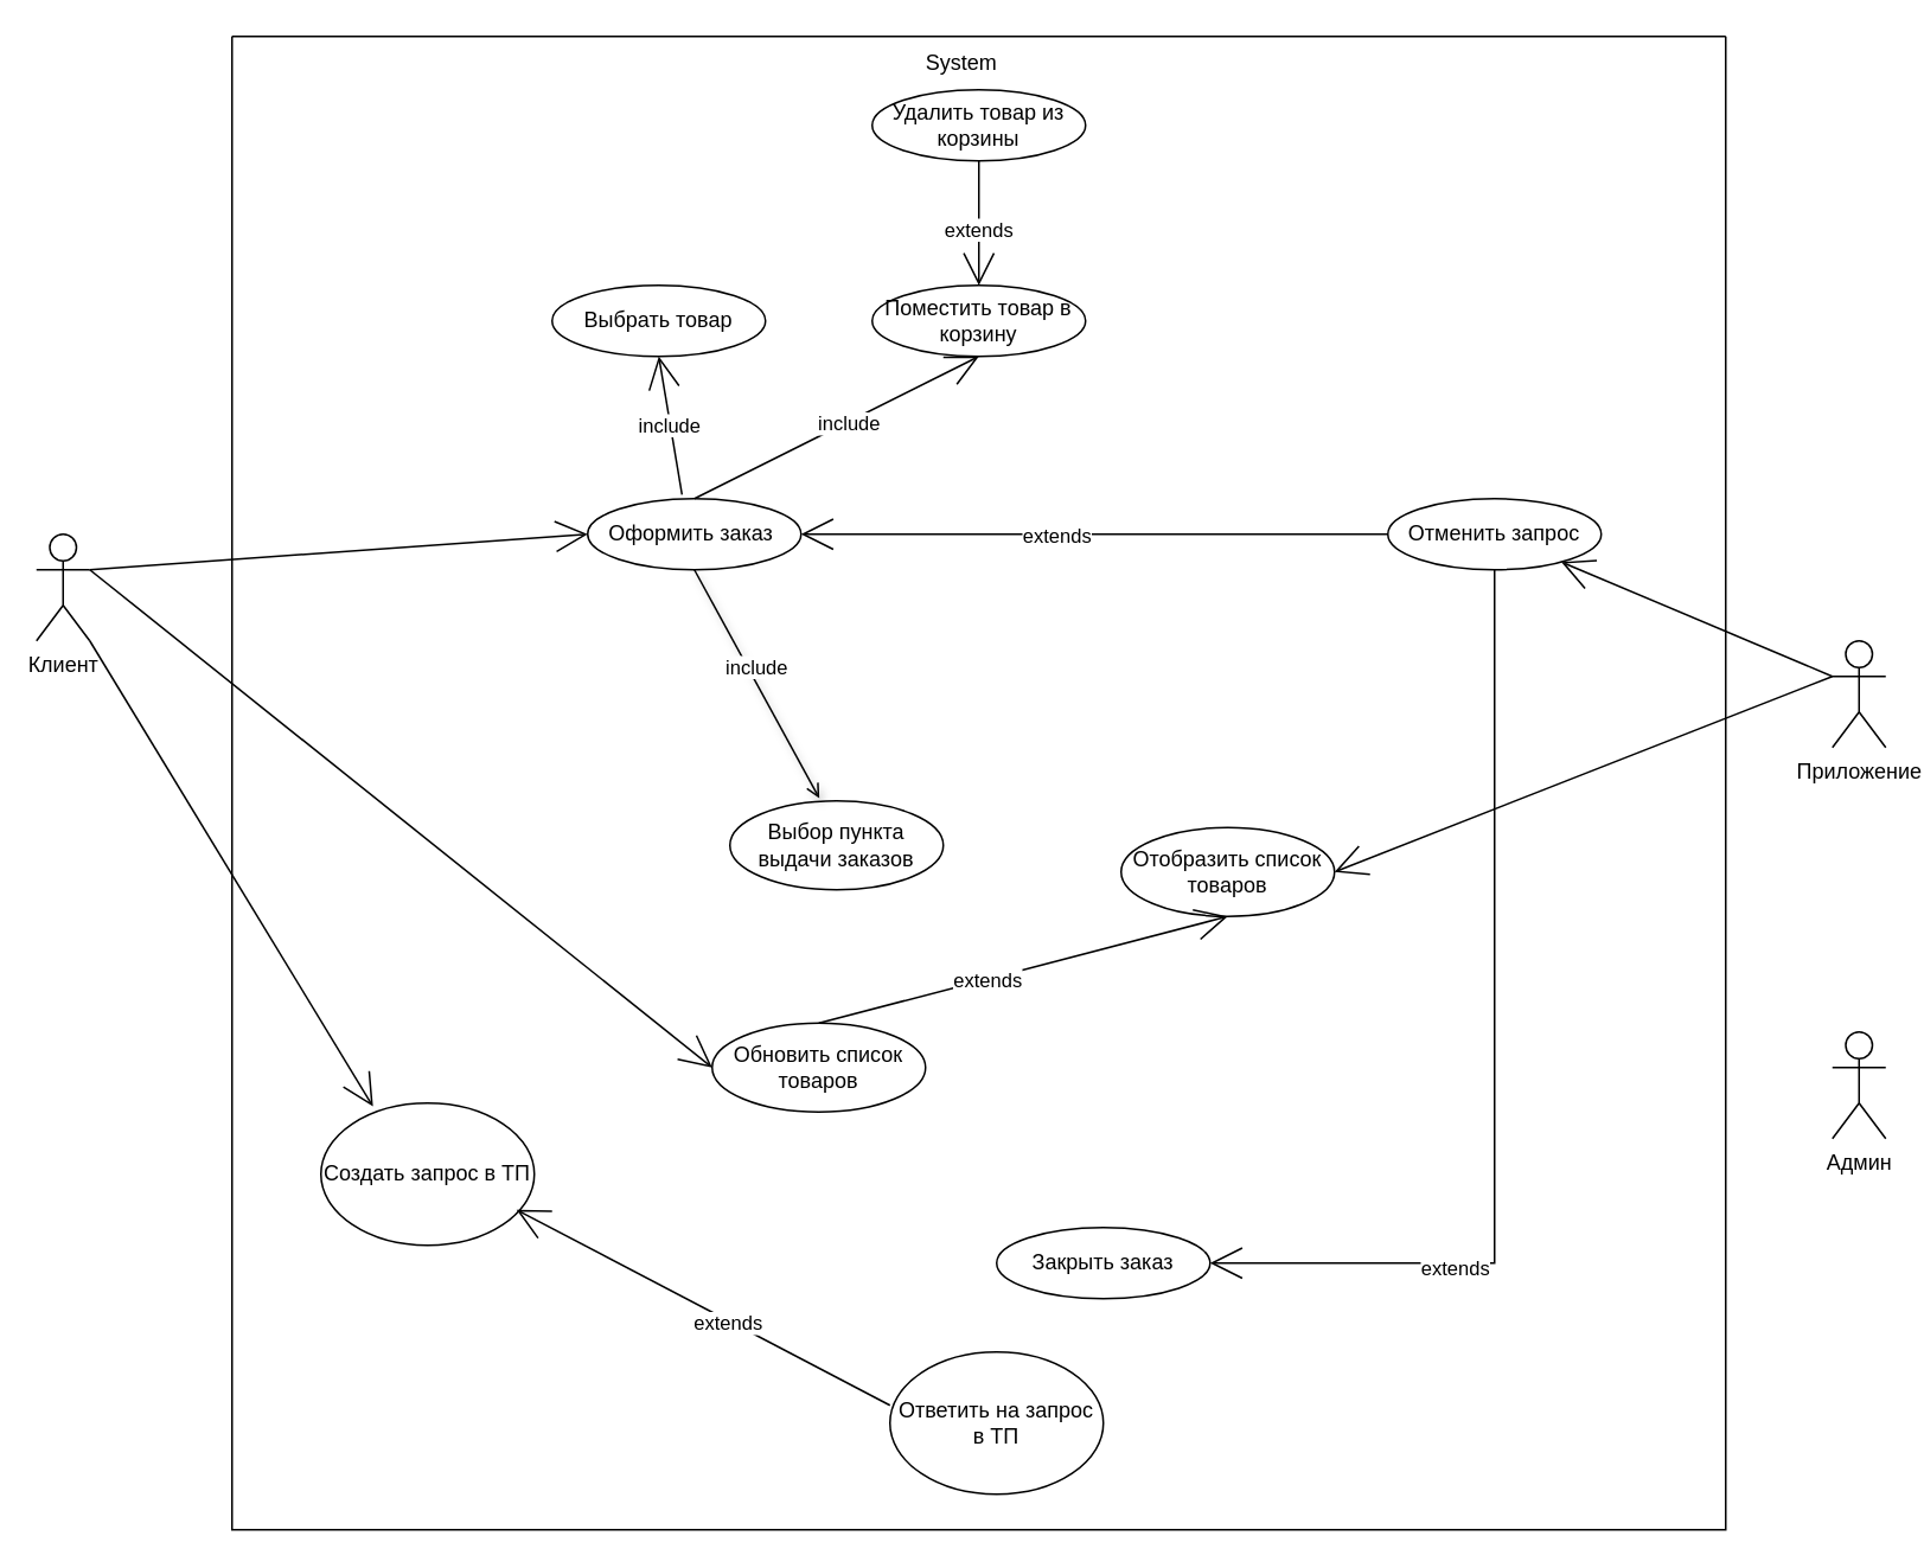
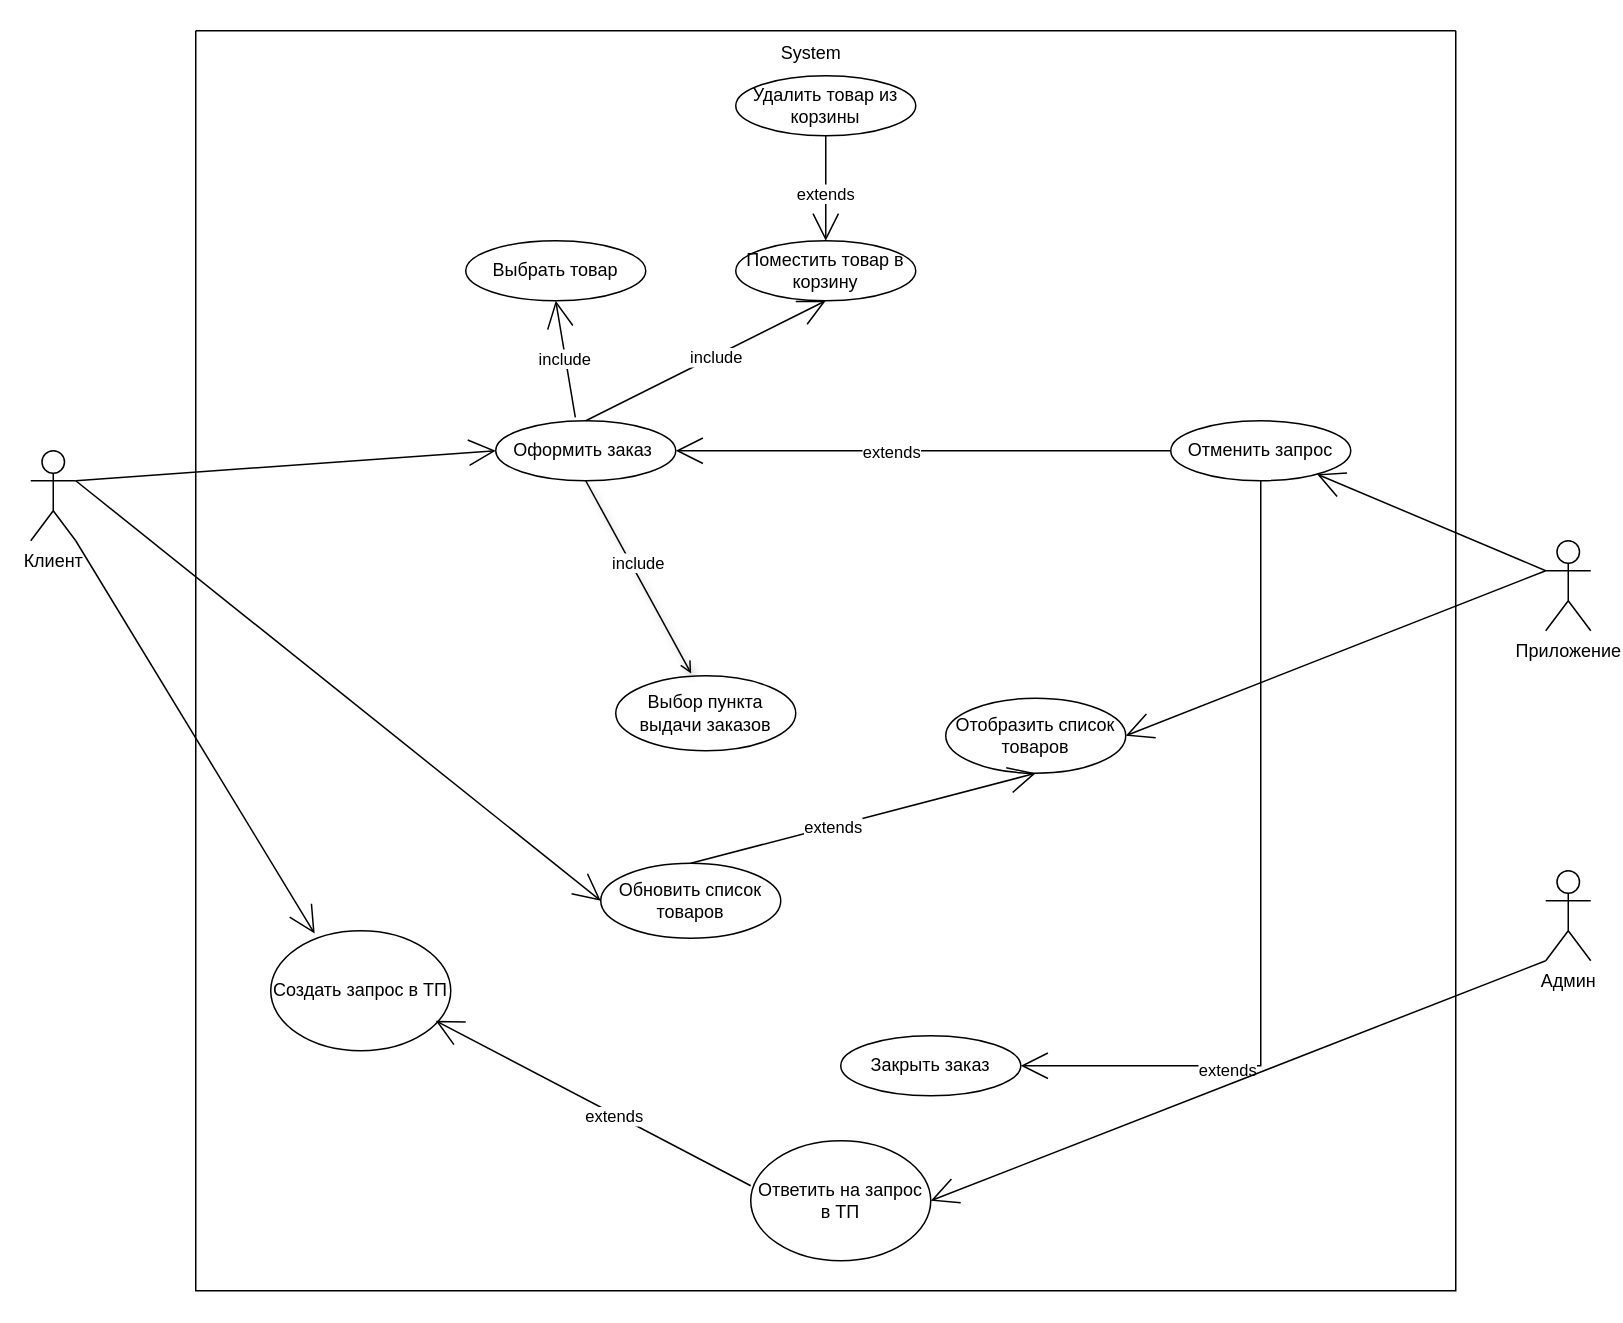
  <mxCell id="0" />
  <mxCell id="1" parent="0" />
  <mxCell id="2" value="Клиент" style="shape=umlActor;verticalLabelPosition=bottom;verticalAlign=top;html=1;" parent="1" vertex="1"><mxGeometry x="20" y="300" width="30" height="60" as="geometry" /></mxCell>
  <mxCell id="3" value="Приложение" style="shape=umlActor;verticalLabelPosition=bottom;verticalAlign=top;html=1;" parent="1" vertex="1"><mxGeometry x="1030" y="360" width="30" height="60" as="geometry" /></mxCell>
  <mxCell id="4" value="Оформить заказ&amp;nbsp;" style="ellipse;whiteSpace=wrap;html=1;" parent="1" vertex="1"><mxGeometry x="330" y="280" width="120" height="40" as="geometry" /></mxCell>
  <mxCell id="5" value="" style="endArrow=open;endSize=16;endFill=0;html=1;rounded=0;exitX=1;exitY=0.333;exitDx=0;exitDy=0;exitPerimeter=0;entryX=0;entryY=0.5;entryDx=0;entryDy=0;" parent="1" source="2" target="4" edge="1"><mxGeometry width="160" relative="1" as="geometry"><mxPoint x="360" y="420" as="sourcePoint" /><mxPoint x="650" y="300" as="targetPoint" /></mxGeometry></mxCell>
  <mxCell id="6" value="" style="endArrow=open;endSize=16;endFill=0;html=1;rounded=0;entryX=0.5;entryY=1;entryDx=0;entryDy=0;exitX=0.5;exitY=0;exitDx=0;exitDy=0;" parent="1" source="4" target="22" edge="1"><mxGeometry width="160" relative="1" as="geometry"><mxPoint x="520" y="290" as="sourcePoint" /><mxPoint x="520" y="170" as="targetPoint" /></mxGeometry></mxCell>
  <mxCell id="7" value="include" style="edgeLabel;html=1;align=center;verticalAlign=middle;resizable=0;points=[];" parent="6" vertex="1" connectable="0"><mxGeometry x="0.075" y="-1" relative="1" as="geometry"><mxPoint as="offset" /></mxGeometry></mxCell>
  <mxCell id="8" value="" style="endArrow=open;endSize=16;endFill=0;html=1;rounded=0;entryX=1;entryY=0.5;entryDx=0;entryDy=0;exitX=0;exitY=0.333;exitDx=0;exitDy=0;exitPerimeter=0;" parent="1" source="3" target="18" edge="1"><mxGeometry width="160" relative="1" as="geometry"><mxPoint x="820" y="375" as="sourcePoint" /><mxPoint x="1060" y="375" as="targetPoint" /></mxGeometry></mxCell>
  <mxCell id="9" value="" style="endArrow=open;endSize=16;endFill=0;html=1;rounded=0;exitX=1;exitY=0.333;exitDx=0;exitDy=0;exitPerimeter=0;entryX=0;entryY=0.5;entryDx=0;entryDy=0;" parent="1" source="2" target="19" edge="1"><mxGeometry width="160" relative="1" as="geometry"><mxPoint x="720" y="480" as="sourcePoint" /><mxPoint x="347.323" y="447.427" as="targetPoint" /></mxGeometry></mxCell>
  <mxCell id="10" style="edgeStyle=orthogonalEdgeStyle;rounded=0;orthogonalLoop=1;jettySize=auto;html=1;exitX=0.5;exitY=1;exitDx=0;exitDy=0;entryX=1;entryY=0.5;entryDx=0;entryDy=0;endArrow=open;endFill=0;endSize=16;" parent="1" source="12" target="27" edge="1"><mxGeometry relative="1" as="geometry" /></mxCell>
  <mxCell id="11" value="extends" style="edgeLabel;html=1;align=center;verticalAlign=middle;resizable=0;points=[];" parent="10" vertex="1" connectable="0"><mxGeometry x="0.501" y="2" relative="1" as="geometry"><mxPoint as="offset" /></mxGeometry></mxCell>
  <mxCell id="12" value="Отменить запрос" style="ellipse;whiteSpace=wrap;html=1;" parent="1" vertex="1"><mxGeometry x="780" y="280" width="120" height="40" as="geometry" /></mxCell>
  <mxCell id="13" value="" style="endArrow=open;endSize=16;endFill=0;html=1;rounded=0;exitX=0;exitY=0.5;exitDx=0;exitDy=0;entryX=1;entryY=0.5;entryDx=0;entryDy=0;" parent="1" source="12" target="4" edge="1"><mxGeometry width="160" relative="1" as="geometry"><mxPoint x="920" y="470" as="sourcePoint" /><mxPoint x="720" y="330" as="targetPoint" /></mxGeometry></mxCell>
  <mxCell id="14" value="extends" style="edgeLabel;html=1;align=center;verticalAlign=middle;resizable=0;points=[];" parent="13" vertex="1" connectable="0"><mxGeometry x="0.332" y="2" relative="1" as="geometry"><mxPoint x="33" y="-2" as="offset" /></mxGeometry></mxCell>
  <mxCell id="15" value="" style="swimlane;startSize=0;" parent="1" vertex="1"><mxGeometry x="130" y="20" width="840" height="840" as="geometry" /></mxCell>
  <mxCell id="16" value="System" style="text;html=1;align=center;verticalAlign=middle;resizable=0;points=[];autosize=1;strokeColor=none;fillColor=none;" parent="15" vertex="1"><mxGeometry x="380" width="60" height="30" as="geometry" /></mxCell>
  <mxCell id="17" value="Выбор пункта выдачи заказов" style="ellipse;whiteSpace=wrap;html=1;" parent="15" vertex="1"><mxGeometry x="280" y="430" width="120" height="50" as="geometry" /></mxCell>
  <mxCell id="18" value="Отобразить список товаров" style="ellipse;whiteSpace=wrap;html=1;" parent="15" vertex="1"><mxGeometry x="500" y="445" width="120" height="50" as="geometry" /></mxCell>
  <mxCell id="19" value="Обновить список товаров" style="ellipse;whiteSpace=wrap;html=1;" parent="15" vertex="1"><mxGeometry x="270" y="555" width="120" height="50" as="geometry" /></mxCell>
  <mxCell id="20" value="" style="endArrow=open;endSize=16;endFill=0;html=1;rounded=0;entryX=0.5;entryY=1;entryDx=0;entryDy=0;exitX=0.5;exitY=0;exitDx=0;exitDy=0;" parent="15" source="19" target="18" edge="1"><mxGeometry width="160" relative="1" as="geometry"><mxPoint x="590" y="500" as="sourcePoint" /><mxPoint x="590" y="440" as="targetPoint" /></mxGeometry></mxCell>
  <mxCell id="21" value="extends" style="edgeLabel;html=1;align=center;verticalAlign=middle;resizable=0;points=[];" parent="20" vertex="1" connectable="0"><mxGeometry x="-0.178" relative="1" as="geometry"><mxPoint as="offset" /></mxGeometry></mxCell>
  <mxCell id="22" value="Поместить товар в корзину" style="ellipse;whiteSpace=wrap;html=1;" parent="15" vertex="1"><mxGeometry x="360" y="140" width="120" height="40" as="geometry" /></mxCell>
  <mxCell id="23" value="Удалить товар из корзины" style="ellipse;whiteSpace=wrap;html=1;" parent="15" vertex="1"><mxGeometry x="360" y="30" width="120" height="40" as="geometry" /></mxCell>
  <mxCell id="24" value="" style="endArrow=open;endSize=16;endFill=0;html=1;rounded=0;entryX=0.5;entryY=0;entryDx=0;entryDy=0;exitX=0.5;exitY=1;exitDx=0;exitDy=0;" parent="15" source="23" target="22" edge="1"><mxGeometry width="160" relative="1" as="geometry"><mxPoint x="380" y="90" as="sourcePoint" /><mxPoint x="370" y="321" as="targetPoint" /></mxGeometry></mxCell>
  <mxCell id="25" value="extends" style="edgeLabel;html=1;align=center;verticalAlign=middle;resizable=0;points=[];" parent="24" vertex="1" connectable="0"><mxGeometry x="0.075" y="-1" relative="1" as="geometry"><mxPoint as="offset" /></mxGeometry></mxCell>
  <mxCell id="26" value="Выбрать товар" style="ellipse;whiteSpace=wrap;html=1;" parent="15" vertex="1"><mxGeometry x="180" y="140" width="120" height="40" as="geometry" /></mxCell>
  <mxCell id="27" value="Закрыть заказ" style="ellipse;whiteSpace=wrap;html=1;" parent="15" vertex="1"><mxGeometry x="430" y="670" width="120" height="40" as="geometry" /></mxCell>
  <mxCell id="28" value="Создать запрос в ТП" style="ellipse;whiteSpace=wrap;html=1;" vertex="1" parent="15"><mxGeometry x="50" y="600" width="120" height="80" as="geometry" /></mxCell>
  <mxCell id="29" value="Ответить на запрос в ТП" style="ellipse;whiteSpace=wrap;html=1;" vertex="1" parent="15"><mxGeometry x="370" y="740" width="120" height="80" as="geometry" /></mxCell>
  <mxCell id="30" value="" style="endArrow=open;endSize=16;endFill=0;html=1;rounded=0;exitX=0;exitY=0.333;exitDx=0;exitDy=0;exitPerimeter=0;" edge="1" parent="15"><mxGeometry width="160" relative="1" as="geometry"><mxPoint x="370" y="770" as="sourcePoint" /><mxPoint x="160" y="660" as="targetPoint" /></mxGeometry></mxCell>
  <mxCell id="31" value="extends" style="edgeLabel;html=1;align=center;verticalAlign=middle;resizable=0;points=[];" vertex="1" connectable="0" parent="30"><mxGeometry x="-0.134" y="1" relative="1" as="geometry"><mxPoint as="offset" /></mxGeometry></mxCell>
  <mxCell id="32" value="include" style="html=1;verticalAlign=bottom;endArrow=open;curved=0;rounded=0;entryX=0.419;entryY=-0.029;entryDx=0;entryDy=0;entryPerimeter=0;exitX=0.5;exitY=1;exitDx=0;exitDy=0;shadow=1;endFill=0;" parent="1" source="4" target="17" edge="1"><mxGeometry width="80" relative="1" as="geometry"><mxPoint x="370" y="340" as="sourcePoint" /><mxPoint x="450" y="340" as="targetPoint" /></mxGeometry></mxCell>
  <mxCell id="33" value="Админ" style="shape=umlActor;verticalLabelPosition=bottom;verticalAlign=top;html=1;outlineConnect=0;" vertex="1" parent="1"><mxGeometry x="1030" y="580" width="30" height="60" as="geometry" /></mxCell>
  <mxCell id="34" value="" style="endArrow=open;endSize=16;endFill=0;html=1;rounded=0;exitX=0;exitY=0.333;exitDx=0;exitDy=0;exitPerimeter=0;" edge="1" parent="1" source="3" target="12"><mxGeometry width="160" relative="1" as="geometry"><mxPoint x="1150" y="510" as="sourcePoint" /><mxPoint x="870" y="620" as="targetPoint" /></mxGeometry></mxCell>
  <mxCell id="35" value="" style="endArrow=open;endSize=16;endFill=0;html=1;rounded=0;entryX=0.5;entryY=1;entryDx=0;entryDy=0;exitX=0.442;exitY=-0.057;exitDx=0;exitDy=0;exitPerimeter=0;" edge="1" parent="1" source="4" target="26"><mxGeometry width="160" relative="1" as="geometry"><mxPoint x="420" y="180" as="sourcePoint" /><mxPoint x="140" y="290" as="targetPoint" /></mxGeometry></mxCell>
  <mxCell id="36" value="include" style="edgeLabel;html=1;align=center;verticalAlign=middle;resizable=0;points=[];" vertex="1" connectable="0" parent="35"><mxGeometry x="0.005" y="1" relative="1" as="geometry"><mxPoint as="offset" /></mxGeometry></mxCell>
+ <mxCell id="37" value="" style="endArrow=open;endSize=16;endFill=0;html=1;rounded=0;entryX=1;entryY=0.5;entryDx=0;entryDy=0;exitX=0;exitY=1;exitDx=0;exitDy=0;exitPerimeter=0;" edge="1" parent="1" source="33" target="29"><mxGeometry width="160" relative="1" as="geometry"><mxPoint x="1030" y="600" as="sourcePoint" /><mxPoint x="750" y="710" as="targetPoint" /></mxGeometry></mxCell>
  <mxCell id="38" value="" style="endArrow=open;endSize=16;endFill=0;html=1;rounded=0;entryX=0.244;entryY=0.024;entryDx=0;entryDy=0;exitX=1;exitY=1;exitDx=0;exitDy=0;exitPerimeter=0;entryPerimeter=0;" edge="1" parent="1" source="2" target="28"><mxGeometry width="160" relative="1" as="geometry"><mxPoint x="480" y="515" as="sourcePoint" /><mxPoint x="200" y="625" as="targetPoint" /></mxGeometry></mxCell>
